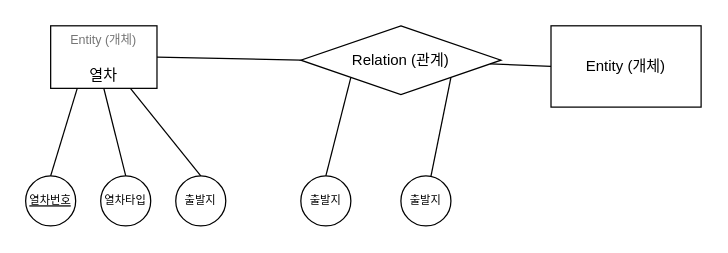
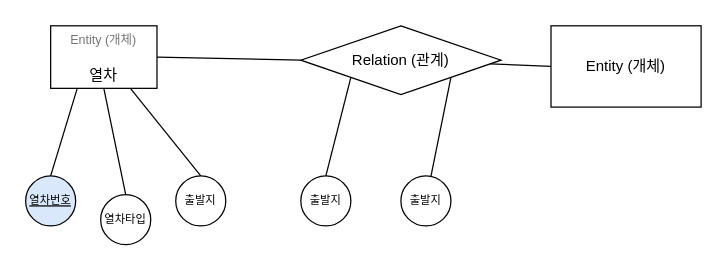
  <mxCell id="0" />
  <mxCell id="1" parent="0" />
  <mxCell id="2" value="&lt;font color=&quot;#757575&quot; style=&quot;font-size: 10px;&quot;&gt;Entity (개체)&lt;/font&gt;&lt;br&gt;&lt;br&gt;열차" style="rounded=0;whiteSpace=wrap;html=1;" vertex="1" parent="1"><mxGeometry x="40" y="20" width="85" height="50" as="geometry" /></mxCell>
  <mxCell id="3" value="Relation (관계)" style="rhombus;whiteSpace=wrap;html=1;" vertex="1" parent="1"><mxGeometry x="240" y="20" width="160" height="55" as="geometry" /></mxCell>
- <mxCell id="4" value="열차번호" style="ellipse;whiteSpace=wrap;html=1;fontSize=9;fontStyle=4" vertex="1" parent="1"><mxGeometry x="20" y="140" width="40" height="40" as="geometry" /></mxCell>
+ <mxCell id="4" value="열차번호" style="ellipse;whiteSpace=wrap;html=1;fontSize=9;fontStyle=4;fillColor=#dae8fc;" vertex="1" parent="1"><mxGeometry x="20" y="140" width="40" height="40" as="geometry" /></mxCell>
  <mxCell id="5" value="Entity (개체)" style="rounded=0;whiteSpace=wrap;html=1;" vertex="1" parent="1"><mxGeometry x="440" y="20" width="120" height="65" as="geometry" /></mxCell>
  <mxCell id="6" value="" style="endArrow=none;html=1;rounded=0;entryX=0;entryY=0.5;entryDx=0;entryDy=0;exitX=1;exitY=0.5;exitDx=0;exitDy=0;" edge="1" parent="1" source="2" target="3"><mxGeometry width="50" height="50" relative="1" as="geometry"><mxPoint x="230" y="200" as="sourcePoint" /><mxPoint x="280" y="150" as="targetPoint" /></mxGeometry></mxCell>
  <mxCell id="7" value="" style="endArrow=none;html=1;rounded=0;entryX=0;entryY=0.5;entryDx=0;entryDy=0;" edge="1" parent="1" source="3" target="5"><mxGeometry width="50" height="50" relative="1" as="geometry"><mxPoint x="230" y="200" as="sourcePoint" /><mxPoint x="280" y="150" as="targetPoint" /></mxGeometry></mxCell>
- <mxCell id="8" value="열차타입" style="ellipse;whiteSpace=wrap;html=1;fontSize=9;" vertex="1" parent="1"><mxGeometry x="80" y="140" width="40" height="40" as="geometry" /></mxCell>
+ <mxCell id="8" value="열차타입" style="ellipse;whiteSpace=wrap;html=1;fontSize=9;" vertex="1" parent="1"><mxGeometry x="80" y="155" width="40" height="40" as="geometry" /></mxCell>
  <mxCell id="9" value="출발지" style="ellipse;whiteSpace=wrap;html=1;fontSize=9;" vertex="1" parent="1"><mxGeometry x="140" y="140" width="40" height="40" as="geometry" /></mxCell>
  <mxCell id="10" value="" style="endArrow=none;html=1;rounded=0;entryX=0.25;entryY=1;entryDx=0;entryDy=0;exitX=0.5;exitY=0;exitDx=0;exitDy=0;" edge="1" parent="1" source="4" target="2"><mxGeometry width="50" height="50" relative="1" as="geometry"><mxPoint x="230" y="200" as="sourcePoint" /><mxPoint x="280" y="150" as="targetPoint" /></mxGeometry></mxCell>
  <mxCell id="11" value="" style="endArrow=none;html=1;rounded=0;entryX=0.5;entryY=1;entryDx=0;entryDy=0;exitX=0.5;exitY=0;exitDx=0;exitDy=0;" edge="1" parent="1" source="8" target="2"><mxGeometry width="50" height="50" relative="1" as="geometry"><mxPoint x="230" y="200" as="sourcePoint" /><mxPoint x="280" y="150" as="targetPoint" /></mxGeometry></mxCell>
  <mxCell id="12" value="" style="endArrow=none;html=1;rounded=0;entryX=0.75;entryY=1;entryDx=0;entryDy=0;exitX=0.5;exitY=0;exitDx=0;exitDy=0;" edge="1" parent="1" source="9" target="2"><mxGeometry width="50" height="50" relative="1" as="geometry"><mxPoint x="230" y="200" as="sourcePoint" /><mxPoint x="280" y="150" as="targetPoint" /></mxGeometry></mxCell>
  <mxCell id="13" value="출발지" style="ellipse;whiteSpace=wrap;html=1;fontSize=9;" vertex="1" parent="1"><mxGeometry x="240" y="140" width="40" height="40" as="geometry" /></mxCell>
  <mxCell id="14" value="출발지" style="ellipse;whiteSpace=wrap;html=1;fontSize=9;" vertex="1" parent="1"><mxGeometry x="320" y="140" width="40" height="40" as="geometry" /></mxCell>
  <mxCell id="15" value="" style="endArrow=none;html=1;rounded=0;entryX=0;entryY=1;entryDx=0;entryDy=0;exitX=0.5;exitY=0;exitDx=0;exitDy=0;" edge="1" parent="1" source="13" target="3"><mxGeometry width="50" height="50" relative="1" as="geometry"><mxPoint x="220" y="210" as="sourcePoint" /><mxPoint x="270" y="160" as="targetPoint" /></mxGeometry></mxCell>
  <mxCell id="16" value="" style="endArrow=none;html=1;rounded=0;entryX=1;entryY=1;entryDx=0;entryDy=0;" edge="1" parent="1" source="14" target="3"><mxGeometry width="50" height="50" relative="1" as="geometry"><mxPoint x="220" y="210" as="sourcePoint" /><mxPoint x="270" y="160" as="targetPoint" /></mxGeometry></mxCell>
